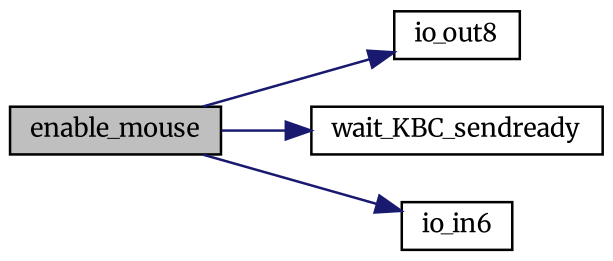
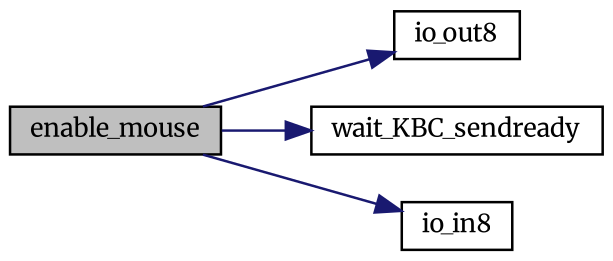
  digraph {
    fontname=Merriweather
    rankdir=LR
    node [color=black fillcolor=white fontname=Merriweather fontsize=10 shape=record style=filled]
    edge [color=midnightblue fontname=Merriweather fontsize=10 labelfontname=Helvetica labelfontsize=10 style=solid]
    n1 [fillcolor=grey75 fontcolor=black height=0.2 label=enable_mouse width=0.4]
    n2 [height=0.2 label=io_out8 width=0.4]
    n3 [height=0.2 label=wait_KBC_sendready width=0.4]
-   n4 [height=0.2 label=io_in6 width=0.4]
+   n4 [height=0.2 label=io_in8 width=0.4]
    n1 -> n2
    n1 -> n3
    n1 -> n4
  }
